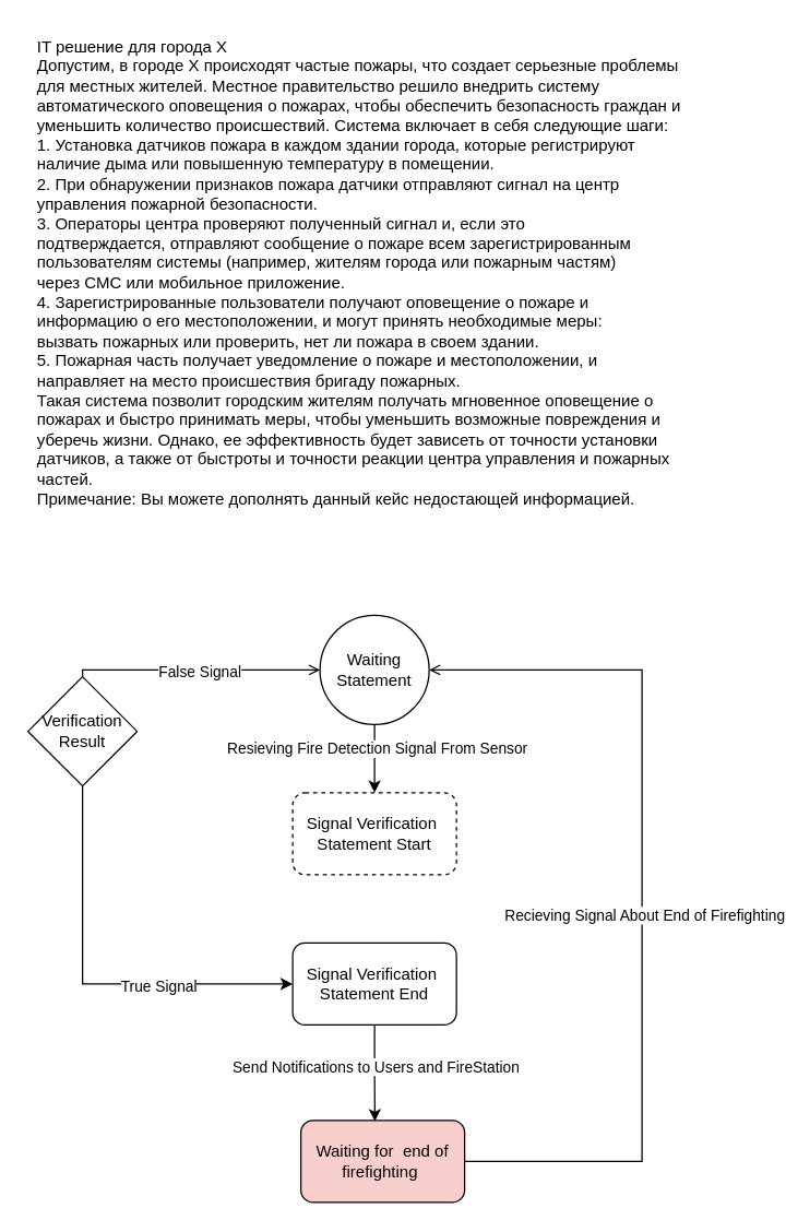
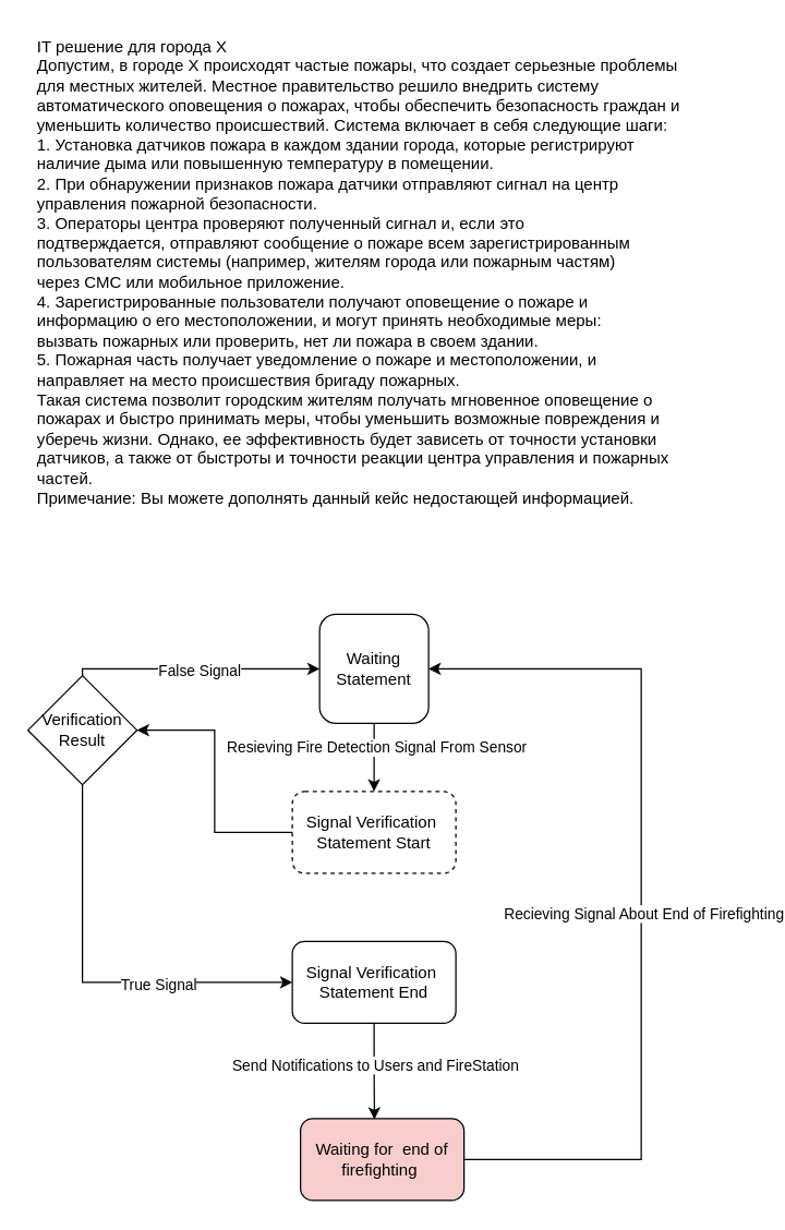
  <mxCell id="0" />
  <mxCell id="1" parent="0" />
  <mxCell id="2" value="IT решение для города Х&#10;Допустим, в городе X происходят частые пожары, что создает серьезные проблемы&#10;для местных жителей. Местное правительство решило внедрить систему&#10;автоматического оповещения о пожарах, чтобы обеспечить безопасность граждан и&#10;уменьшить количество происшествий. Система включает в себя следующие шаги:&#10;1. Установка датчиков пожара в каждом здании города, которые регистрируют&#10;наличие дыма или повышенную температуру в помещении.&#10;2. При обнаружении признаков пожара датчики отправляют сигнал на центр&#10;управления пожарной безопасности.&#10;3. Операторы центра проверяют полученный сигнал и, если это&#10;подтверждается, отправляют сообщение о пожаре всем зарегистрированным&#10;пользователям системы (например, жителям города или пожарным частям)&#10;через СМС или мобильное приложение.&#10;4. Зарегистрированные пользователи получают оповещение о пожаре и&#10;информацию о его местоположении, и могут принять необходимые меры:&#10;вызвать пожарных или проверить, нет ли пожара в своем здании.&#10;5. Пожарная часть получает уведомление о пожаре и местоположении, и&#10;направляет на место происшествия бригаду пожарных.&#10;Такая система позволит городским жителям получать мгновенное оповещение о&#10;пожарах и быстро принимать меры, чтобы уменьшить возможные повреждения и&#10;уберечь жизни. Однако, ее эффективность будет зависеть от точности установки&#10;датчиков, а также от быстроты и точности реакции центра управления и пожарных&#10;частей.&#10;Примечание: Вы можете дополнять данный кейс недостающей информацией." style="text;whiteSpace=wrap;html=1;" vertex="1" parent="1"><mxGeometry x="25" y="20" width="510" height="370" as="geometry" /></mxCell>
  <mxCell id="3" style="edgeStyle=orthogonalEdgeStyle;rounded=0;orthogonalLoop=1;jettySize=auto;html=1;exitX=0.5;exitY=1;exitDx=0;exitDy=0;entryX=0.5;entryY=0;entryDx=0;entryDy=0;" edge="1" parent="1" source="5" target="7"><mxGeometry relative="1" as="geometry" /></mxCell>
  <mxCell id="4" value="Resieving Fire Detection Signal From Sensor" style="edgeLabel;html=1;align=center;verticalAlign=middle;resizable=0;points=[];" vertex="1" connectable="0" parent="3"><mxGeometry x="-0.32" y="1" relative="1" as="geometry"><mxPoint as="offset" /></mxGeometry></mxCell>
- <mxCell id="5" value="Waiting Statement" style="ellipse;whiteSpace=wrap;html=1;aspect=fixed;" vertex="1" parent="1"><mxGeometry x="234" y="450" width="80" height="80" as="geometry" /></mxCell>
+ <mxCell id="5" value="Waiting Statement" style="whiteSpace=wrap;html=1;aspect=fixed;rounded=1;" vertex="1" parent="1"><mxGeometry x="234" y="450" width="80" height="80" as="geometry" /></mxCell>
+ <mxCell id="6" style="edgeStyle=orthogonalEdgeStyle;rounded=0;orthogonalLoop=1;jettySize=auto;html=1;exitX=0;exitY=0.5;exitDx=0;exitDy=0;entryX=1;entryY=0.5;entryDx=0;entryDy=0;" edge="1" parent="1" source="7" target="12"><mxGeometry relative="1" as="geometry" /></mxCell>
  <mxCell id="7" value="Signal Verification&amp;nbsp;&lt;br&gt;Statement Start" style="rounded=1;whiteSpace=wrap;html=1;dashed=1;" vertex="1" parent="1"><mxGeometry x="214" y="580" width="120" height="60" as="geometry" /></mxCell>
- <mxCell id="8" style="edgeStyle=orthogonalEdgeStyle;rounded=0;orthogonalLoop=1;jettySize=auto;html=1;entryX=0;entryY=0.5;entryDx=0;entryDy=0;endArrow=open;" edge="1" parent="1" source="12" target="5"><mxGeometry relative="1" as="geometry"><Array as="points"><mxPoint x="60" y="490" /></Array></mxGeometry></mxCell>
+ <mxCell id="8" style="edgeStyle=orthogonalEdgeStyle;rounded=0;orthogonalLoop=1;jettySize=auto;html=1;entryX=0;entryY=0.5;entryDx=0;entryDy=0;" edge="1" parent="1" source="12" target="5"><mxGeometry relative="1" as="geometry"><Array as="points"><mxPoint x="60" y="490" /></Array></mxGeometry></mxCell>
  <mxCell id="9" value="False Signal" style="edgeLabel;html=1;align=center;verticalAlign=middle;resizable=0;points=[];" vertex="1" connectable="0" parent="8"><mxGeometry y="-1" relative="1" as="geometry"><mxPoint as="offset" /></mxGeometry></mxCell>
  <mxCell id="10" style="edgeStyle=orthogonalEdgeStyle;rounded=0;orthogonalLoop=1;jettySize=auto;html=1;exitX=0.5;exitY=1;exitDx=0;exitDy=0;entryX=0.452;entryY=0.01;entryDx=0;entryDy=0;entryPerimeter=0;" edge="1" parent="1" source="15" target="18"><mxGeometry relative="1" as="geometry"><mxPoint x="270" y="770" as="targetPoint" /></mxGeometry></mxCell>
  <mxCell id="11" value="Send Notifications to Users and FireStation" style="edgeLabel;html=1;align=center;verticalAlign=middle;resizable=0;points=[];" vertex="1" connectable="0" parent="10"><mxGeometry x="0.033" y="1" relative="1" as="geometry"><mxPoint x="-1" y="-6" as="offset" /></mxGeometry></mxCell>
  <mxCell id="12" value="Verification&lt;br&gt;Result" style="rhombus;whiteSpace=wrap;html=1;" vertex="1" parent="1"><mxGeometry x="20" y="495" width="80" height="80" as="geometry" /></mxCell>
  <mxCell id="13" value="" style="edgeStyle=orthogonalEdgeStyle;rounded=0;orthogonalLoop=1;jettySize=auto;html=1;exitX=0.5;exitY=1;exitDx=0;exitDy=0;" edge="1" parent="1" source="12" target="15"><mxGeometry relative="1" as="geometry"><mxPoint x="270" y="770" as="targetPoint" /><mxPoint x="60" y="650" as="sourcePoint" /><Array as="points"><mxPoint x="60" y="720" /></Array></mxGeometry></mxCell>
  <mxCell id="14" value="True Signal" style="edgeLabel;html=1;align=center;verticalAlign=middle;resizable=0;points=[];" vertex="1" connectable="0" parent="13"><mxGeometry x="0.338" y="-1" relative="1" as="geometry"><mxPoint as="offset" /></mxGeometry></mxCell>
  <mxCell id="15" value="Signal Verification&amp;nbsp;&lt;br style=&quot;border-color: var(--border-color);&quot;&gt;Statement End" style="rounded=1;whiteSpace=wrap;html=1;" vertex="1" parent="1"><mxGeometry x="214" y="690" width="120" height="60" as="geometry" /></mxCell>
- <mxCell id="16" style="edgeStyle=orthogonalEdgeStyle;rounded=0;orthogonalLoop=1;jettySize=auto;html=1;entryX=1;entryY=0.5;entryDx=0;entryDy=0;endArrow=open;" edge="1" parent="1" source="18" target="5"><mxGeometry relative="1" as="geometry"><Array as="points"><mxPoint x="470" y="850" /><mxPoint x="470" y="490" /></Array></mxGeometry></mxCell>
+ <mxCell id="16" style="edgeStyle=orthogonalEdgeStyle;rounded=0;orthogonalLoop=1;jettySize=auto;html=1;entryX=1;entryY=0.5;entryDx=0;entryDy=0;" edge="1" parent="1" source="18" target="5"><mxGeometry relative="1" as="geometry"><Array as="points"><mxPoint x="470" y="850" /><mxPoint x="470" y="490" /></Array></mxGeometry></mxCell>
  <mxCell id="17" value="Recieving Signal About End of Firefighting" style="edgeLabel;html=1;align=center;verticalAlign=middle;resizable=0;points=[];" vertex="1" connectable="0" parent="16"><mxGeometry x="-0.038" y="-1" relative="1" as="geometry"><mxPoint as="offset" /></mxGeometry></mxCell>
  <mxCell id="18" value="Waiting for&amp;nbsp; end of firefighting&amp;nbsp;" style="rounded=1;whiteSpace=wrap;html=1;fillColor=#f8cecc;" vertex="1" parent="1"><mxGeometry x="220" y="820" width="120" height="60" as="geometry" /></mxCell>
